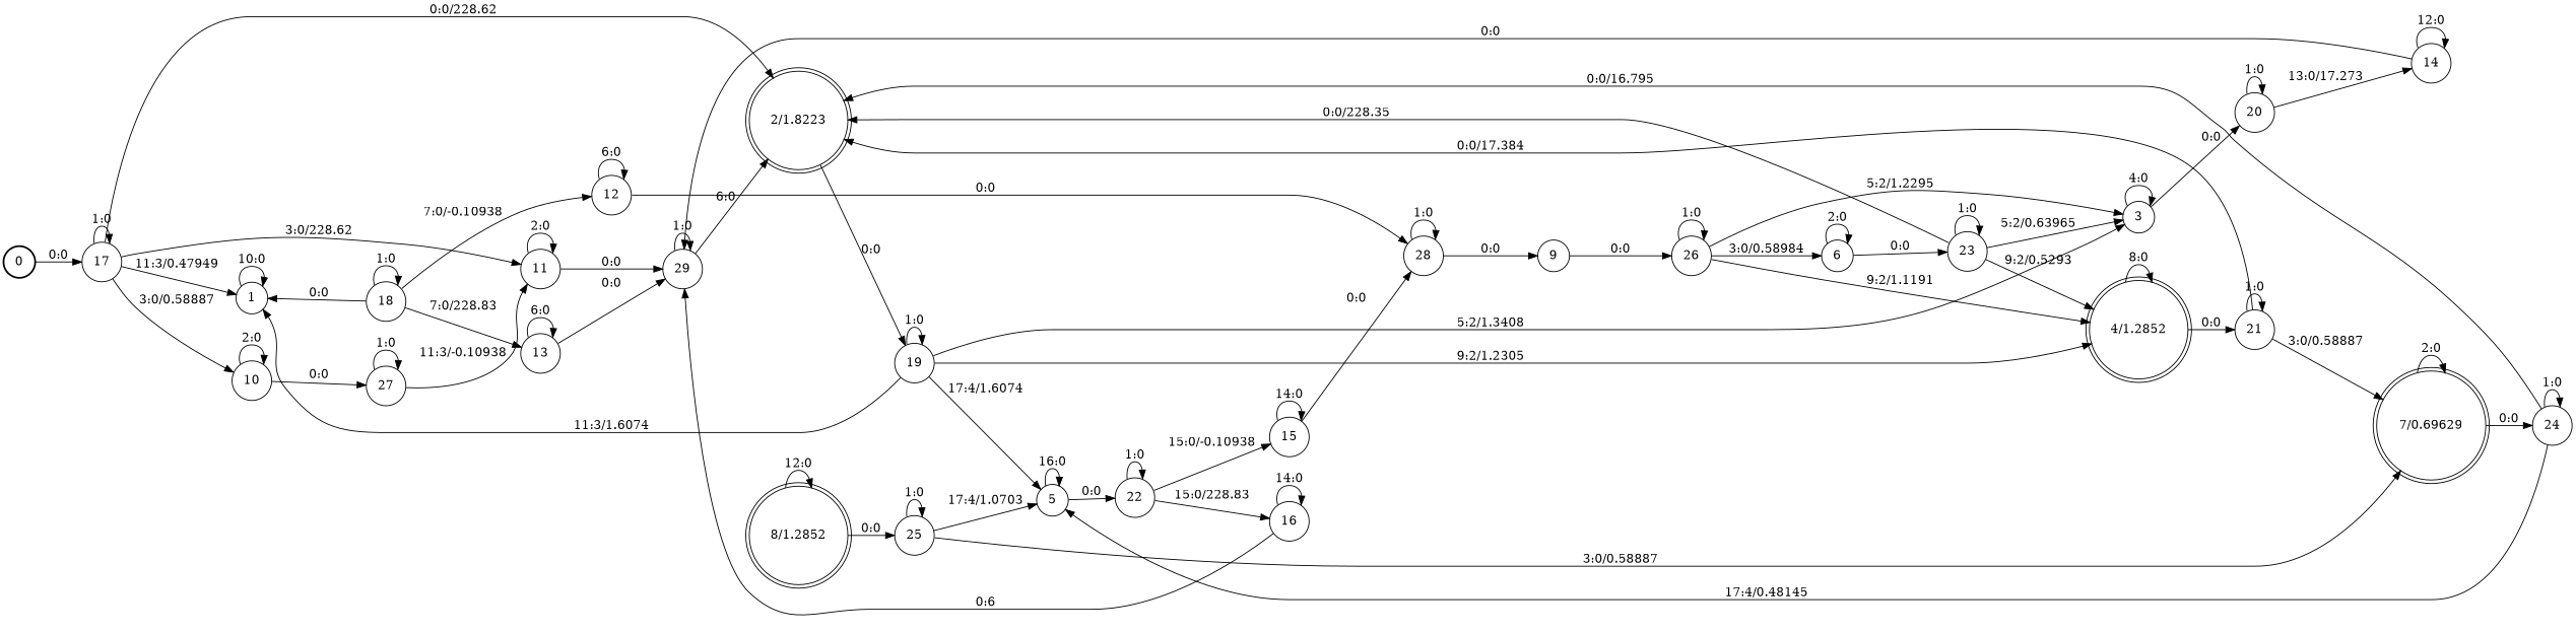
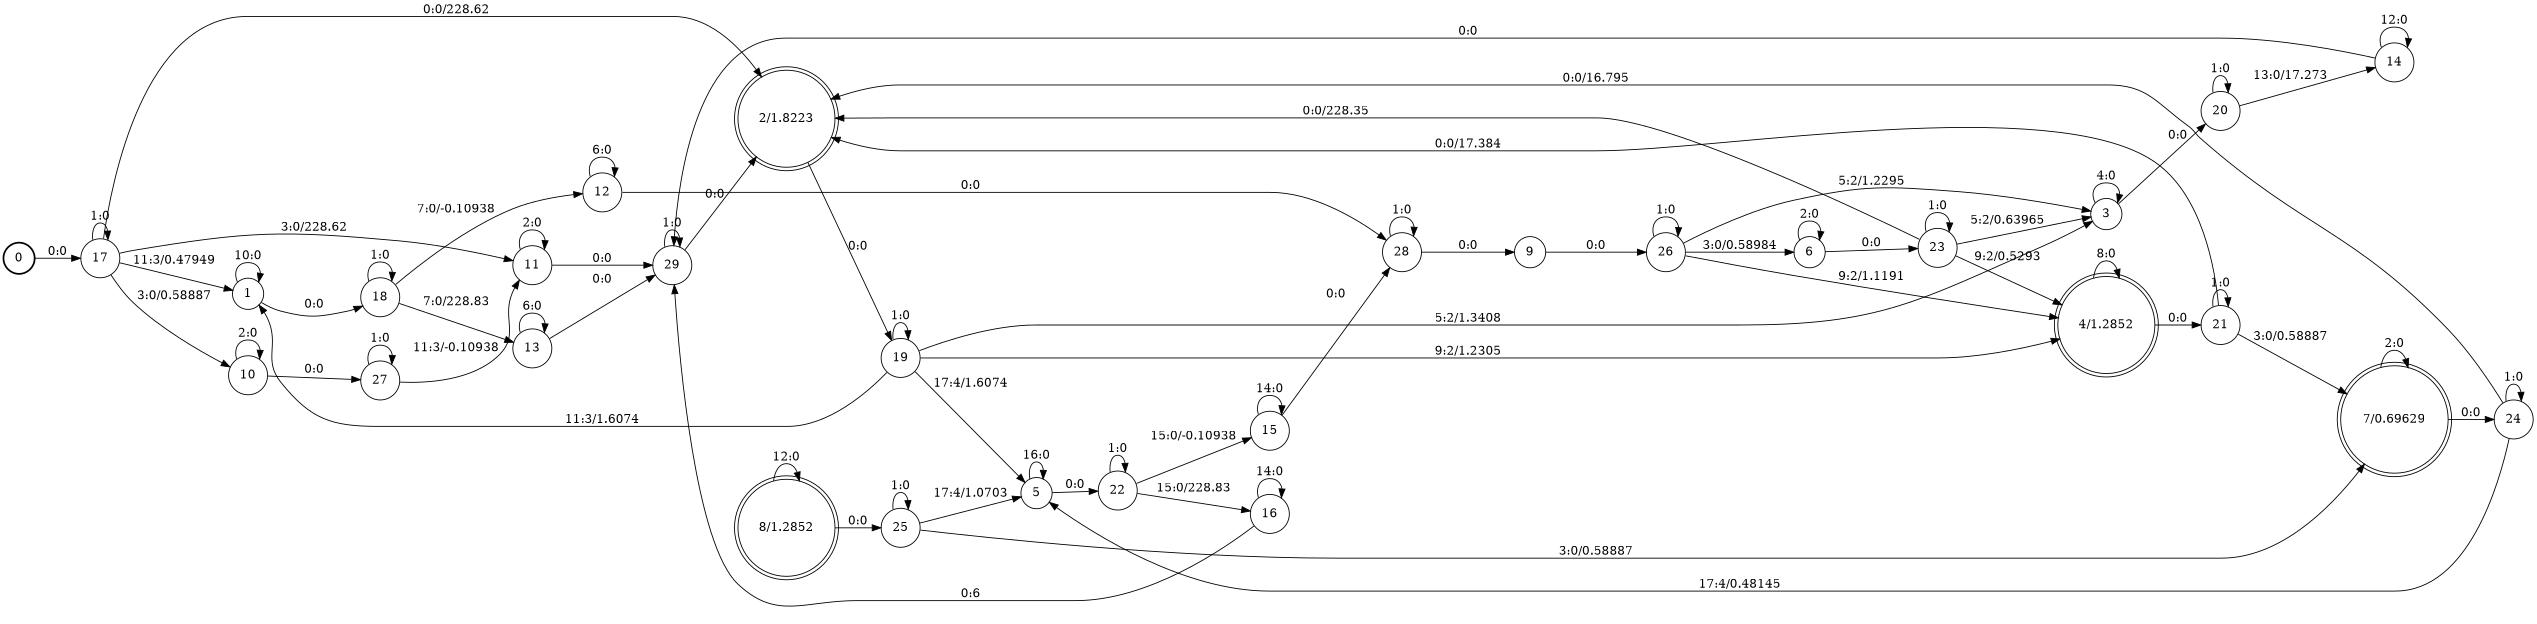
  digraph {
    nodesep=0.25
    rankdir=LR
    ranksep=0.4
    node [fontsize=14 shape=circle style=solid]
    edge [fontsize=14]
    n1 [label=0 style=bold]
    n2 [label=17]
    n3 [label=1]
    n4 [label="2/1.8223" shape=doublecircle]
    n5 [label=10]
    n6 [label=11]
    n7 [label=18]
    n8 [label=19]
    n9 [label=27]
    n10 [label=29]
    n11 [label=12]
    n12 [label=13]
    n13 [label=28]
    n14 [label=3]
    n15 [label="4/1.2852" shape=doublecircle]
    n16 [label=5]
    n17 [label=20]
    n18 [label=21]
    n19 [label=22]
    n20 [label=14]
    n21 [label="8/1.2852" shape=doublecircle]
    n22 [label=25]
    n23 [label="7/0.69629" shape=doublecircle]
    n24 [label=24]
    n25 [label=15]
    n26 [label=16]
    n27 [label=6]
    n28 [label=23]
    n29 [label=9]
    n30 [label=26]
    n1 -> n2 [label="0:0"]
    n2 -> n2 [label="1:0"]
    n2 -> n3 [label="11:3/0.47949"]
    n2 -> n4 [label="0:0/228.62"]
    n2 -> n5 [label="3:0/0.58887"]
    n2 -> n6 [label="3:0/228.62"]
    n3 -> n3 [label="10:0"]
-   n7 -> n3 [label="0:0"]
+   n3 -> n7 [label="0:0"]
    n4 -> n8 [label="0:0"]
    n5 -> n5 [label="2:0"]
    n5 -> n9 [label="0:0"]
    n6 -> n6 [label="2:0"]
    n6 -> n10 [label="0:0"]
    n7 -> n7 [label="1:0"]
    n7 -> n11 [label="7:0/-0.10938"]
    n7 -> n12 [label="7:0/228.83"]
    n8 -> n3 [label="11:3/1.6074"]
    n8 -> n8 [label="1:0"]
    n8 -> n14 [label="5:2/1.3408"]
    n8 -> n15 [label="9:2/1.2305"]
    n8 -> n16 [label="17:4/1.6074"]
    n9 -> n6 [label="11:3/-0.10938"]
    n9 -> n9 [label="1:0"]
-   n10 -> n4 [label="6:0"]
+   n10 -> n4 [label="0:0"]
    n10 -> n10 [label="1:0"]
    n11 -> n11 [label="6:0"]
    n11 -> n13 [label="0:0"]
    n12 -> n10 [label="0:0"]
    n12 -> n12 [label="6:0"]
    n13 -> n13 [label="1:0"]
    n13 -> n29 [label="0:0"]
    n14 -> n14 [label="4:0"]
    n14 -> n17 [label="0:0"]
    n15 -> n15 [label="8:0"]
    n15 -> n18 [label="0:0"]
    n16 -> n16 [label="16:0"]
    n16 -> n19 [label="0:0"]
    n17 -> n17 [label="1:0"]
    n17 -> n20 [label="13:0/17.273"]
    n18 -> n4 [label="0:0/17.384"]
    n18 -> n18 [label="1:0"]
    n18 -> n23 [label="3:0/0.58887"]
    n19 -> n19 [label="1:0"]
    n19 -> n25 [label="15:0/-0.10938"]
    n19 -> n26 [label="15:0/228.83"]
    n20 -> n10 [label="0:0"]
    n20 -> n20 [label="12:0"]
    n21 -> n21 [label="12:0"]
    n21 -> n22 [label="0:0"]
    n22 -> n16 [label="17:4/1.0703"]
    n22 -> n22 [label="1:0"]
    n22 -> n23 [label="3:0/0.58887"]
    n23 -> n23 [label="2:0"]
    n23 -> n24 [label="0:0"]
    n24 -> n4 [label="0:0/16.795"]
    n24 -> n16 [label="17:4/0.48145"]
    n24 -> n24 [label="1:0"]
    n25 -> n13 [label="0:0"]
    n25 -> n25 [label="14:0"]
    n26 -> n10 [label="0:6"]
    n26 -> n26 [label="14:0"]
    n27 -> n27 [label="2:0"]
    n27 -> n28 [label="0:0"]
    n28 -> n4 [label="0:0/228.35"]
    n28 -> n14 [label="5:2/0.63965"]
    n28 -> n15 [label="9:2/0.5293"]
    n28 -> n28 [label="1:0"]
    n29 -> n30 [label="0:0"]
    n30 -> n14 [label="5:2/1.2295"]
    n30 -> n15 [label="9:2/1.1191"]
    n30 -> n27 [label="3:0/0.58984"]
    n30 -> n30 [label="1:0"]
  }
